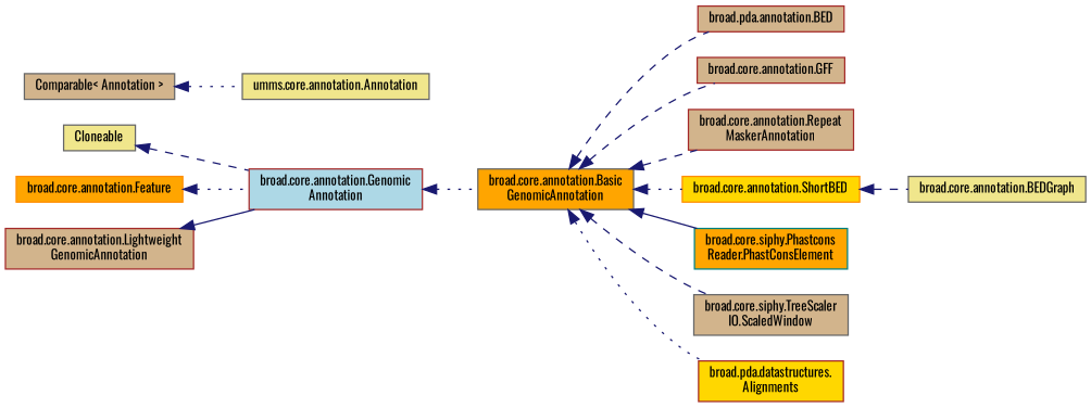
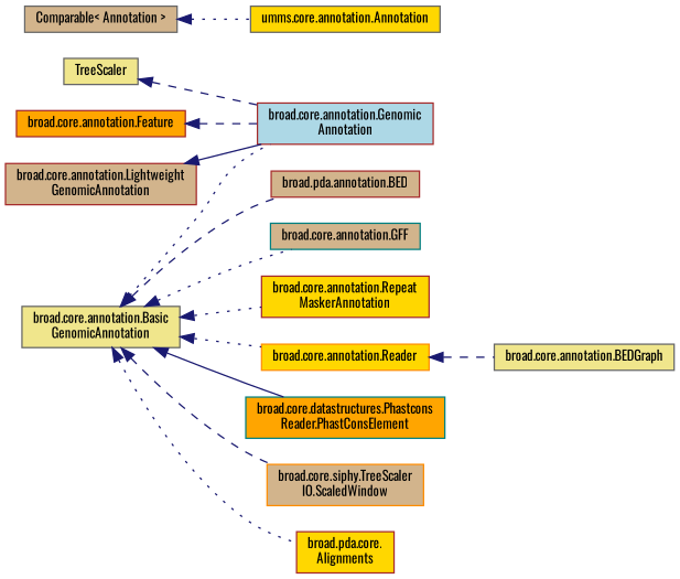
  digraph {
    fontname=Oswald
    rankdir=LR
    node [color=gray40 fillcolor=tan fontname=Oswald fontsize=10 shape=record style=filled]
    edge [color=midnightblue dir=back fontname=Oswald fontsize=10 labelfontname=Helvetica labelfontsize=10 style=dotted]
    n1 [color=brown fillcolor=lightblue fontcolor=black height=0.2 label="broad.core.annotation.Genomic\lAnnotation" width=0.4]
-   n2 [fillcolor=orange height=0.2 label="broad.core.annotation.Basic\lGenomicAnnotation" width=0.4]
+   n2 [fillcolor=khaki height=0.2 label="broad.core.annotation.Basic\lGenomicAnnotation" width=0.4]
    n3 [color=brown height=0.2 label="broad.pda.annotation.BED" width=0.4]
-   n4 [color=brown height=0.2 label="broad.core.annotation.GFF" width=0.4]
-   n5 [color=brown height=0.2 label="broad.core.annotation.Repeat\lMaskerAnnotation" width=0.4]
-   n6 [color=darkorange fillcolor=gold height=0.2 label="broad.core.annotation.ShortBED" width=0.4]
-   n7 [color=teal fillcolor=orange height=0.2 label="broad.core.siphy.Phastcons\lReader.PhastConsElement" width=0.4]
-   n8 [height=0.2 label="broad.core.siphy.TreeScaler\lIO.ScaledWindow" width=0.4]
-   n9 [color=brown fillcolor=gold height=0.2 label="broad.pda.datastructures.\lAlignments" width=0.4]
-   n10 [fillcolor=khaki height=0.2 label=Cloneable width=0.4]
-   n11 [color=darkorange fillcolor=orange height=0.2 label="broad.core.annotation.Feature" width=0.4]
+   n4 [color=teal height=0.2 label="broad.core.annotation.GFF" width=0.4]
+   n5 [color=brown fillcolor=gold height=0.2 label="broad.core.annotation.Repeat\lMaskerAnnotation" width=0.4]
+   n6 [color=darkorange fillcolor=gold height=0.2 label="broad.core.annotation.Reader" width=0.4]
+   n7 [color=teal fillcolor=orange height=0.2 label="broad.core.datastructures.Phastcons\lReader.PhastConsElement" width=0.4]
+   n8 [color=darkorange height=0.2 label="broad.core.siphy.TreeScaler\lIO.ScaledWindow" width=0.4]
+   n9 [color=brown fillcolor=gold height=0.2 label="broad.pda.core.\lAlignments" width=0.4]
+   n10 [fillcolor=khaki height=0.2 label=TreeScaler width=0.4]
+   n11 [color=brown fillcolor=orange height=0.2 label="broad.core.annotation.Feature" width=0.4]
    n12 [color=brown height=0.2 label="broad.core.annotation.Lightweight\lGenomicAnnotation" width=0.4]
-   n13 [fillcolor=khaki height=0.2 label="umms.core.annotation.Annotation" width=0.4]
+   n13 [fillcolor=gold height=0.2 label="umms.core.annotation.Annotation" width=0.4]
    n14 [height=0.2 label="Comparable\< Annotation \>" width=0.4]
    n15 [fillcolor=khaki height=0.2 label="broad.core.annotation.BEDGraph" width=0.4]
-   n1 -> n2
+   n2 -> n1
    n2 -> n3 [style=dashed]
-   n2 -> n4 [style=dashed]
-   n2 -> n5 [style=dashed]
+   n2 -> n4
+   n2 -> n5
    n2 -> n6
    n2 -> n7 [style=solid]
    n2 -> n8 [style=dashed]
    n2 -> n9
    n6 -> n15 [style=dashed]
    n10 -> n1 [style=dashed]
-   n11 -> n1
+   n11 -> n1 [style=dashed]
    n12 -> n1 [style=solid]
    n14 -> n13
  }
